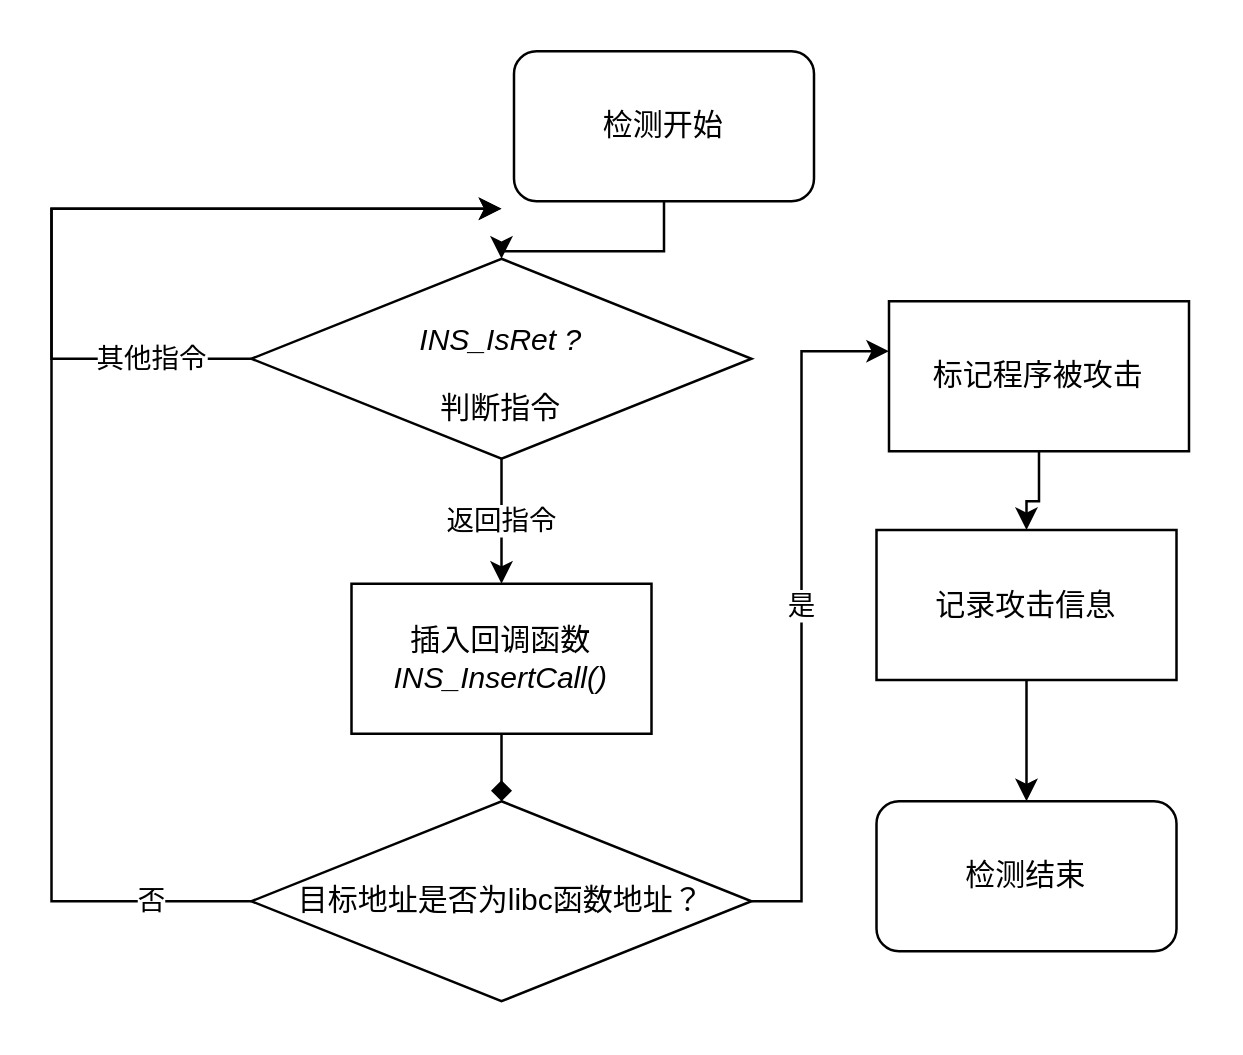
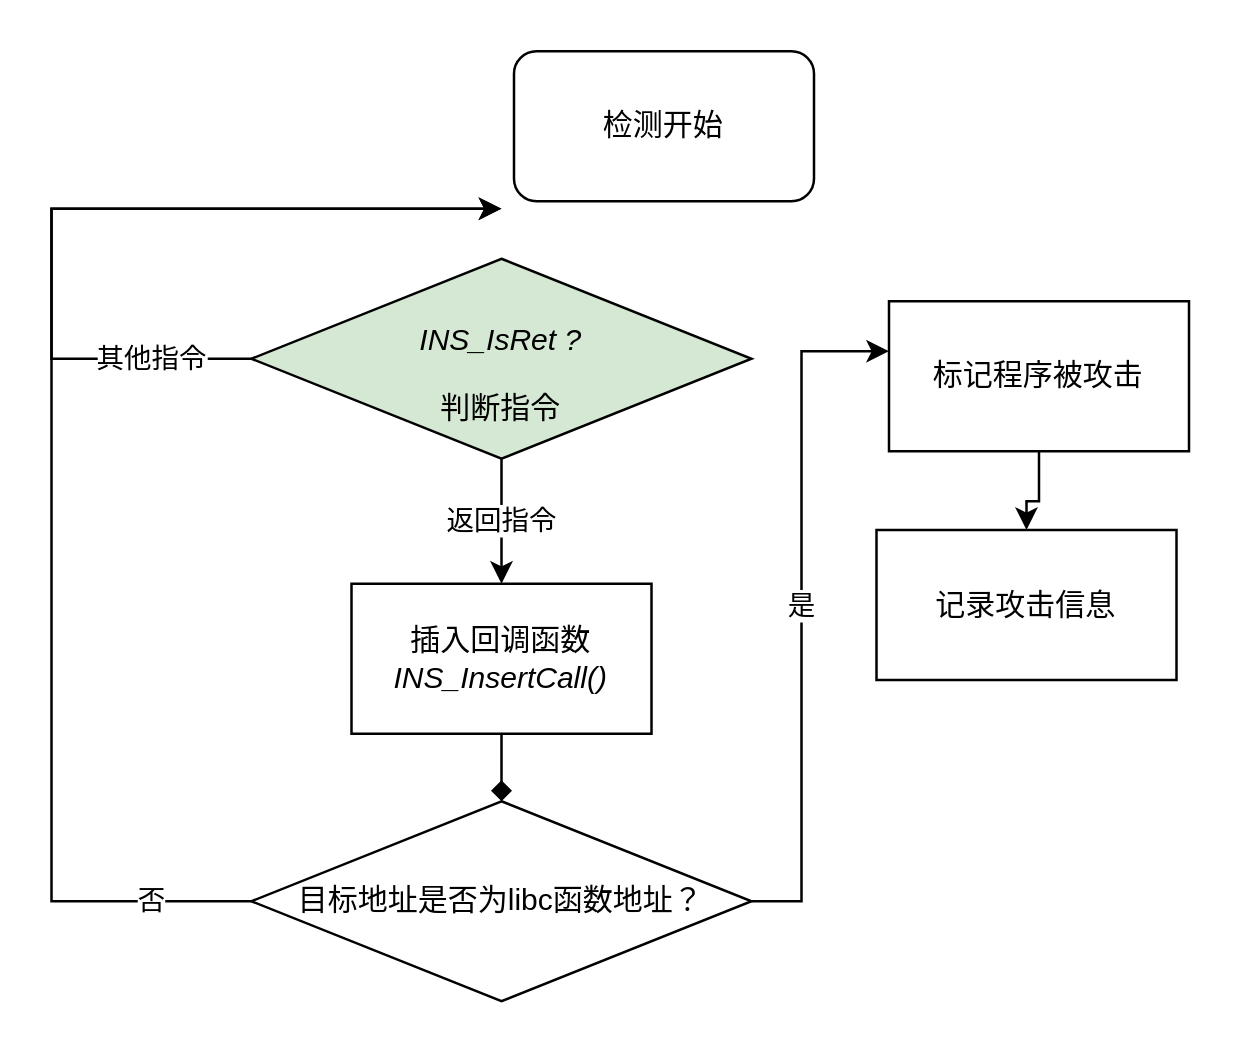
  <mxCell id="0" />
  <mxCell id="1" parent="0" />
  <mxCell id="2" value="其他指令" style="edgeStyle=orthogonalEdgeStyle;rounded=0;orthogonalLoop=1;jettySize=auto;html=1;" edge="1" parent="1" source="4"><mxGeometry x="-0.749" relative="1" as="geometry"><mxPoint x="200" y="83" as="targetPoint" /><Array as="points"><mxPoint x="20" y="143" /><mxPoint x="20" y="83" /></Array><mxPoint as="offset" /></mxGeometry></mxCell>
  <mxCell id="3" value="返回指令" style="edgeStyle=orthogonalEdgeStyle;rounded=0;orthogonalLoop=1;jettySize=auto;html=1;" edge="1" parent="1" source="4" target="8"><mxGeometry relative="1" as="geometry" /></mxCell>
- <mxCell id="4" value="&lt;p&gt;&lt;i&gt;&lt;span&gt;INS_IsRet ?&lt;br&gt;&lt;/span&gt;&lt;/i&gt;&lt;/p&gt;&lt;div&gt;判断指令&lt;br&gt;&lt;/div&gt;" style="rhombus;whiteSpace=wrap;html=1;" vertex="1" parent="1"><mxGeometry x="100" y="103" width="200" height="80" as="geometry" /></mxCell>
- <mxCell id="5" value="" style="edgeStyle=orthogonalEdgeStyle;rounded=0;orthogonalLoop=1;jettySize=auto;html=1;" edge="1" parent="1" source="6" target="4"><mxGeometry relative="1" as="geometry" /></mxCell>
+ <mxCell id="4" value="&lt;p&gt;&lt;i&gt;&lt;span&gt;INS_IsRet ?&lt;br&gt;&lt;/span&gt;&lt;/i&gt;&lt;/p&gt;&lt;div&gt;判断指令&lt;br&gt;&lt;/div&gt;" style="rhombus;whiteSpace=wrap;html=1;fillColor=#d5e8d4;" vertex="1" parent="1"><mxGeometry x="100" y="103" width="200" height="80" as="geometry" /></mxCell>
  <mxCell id="6" value="检测开始" style="rounded=1;whiteSpace=wrap;html=1;" vertex="1" parent="1"><mxGeometry x="205" y="20" width="120" height="60" as="geometry" /></mxCell>
  <mxCell id="7" value="" style="edgeStyle=orthogonalEdgeStyle;rounded=0;orthogonalLoop=1;jettySize=auto;html=1;endArrow=diamond;" edge="1" parent="1" source="8" target="11"><mxGeometry relative="1" as="geometry" /></mxCell>
  <mxCell id="8" value="&lt;p&gt;&lt;span&gt;插入回调函数&lt;/span&gt;&lt;i&gt;&lt;span&gt;INS_InsertCall()&lt;/span&gt;&lt;/i&gt;&lt;/p&gt;" style="rounded=0;whiteSpace=wrap;html=1;" vertex="1" parent="1"><mxGeometry x="140" y="233" width="120" height="60" as="geometry" /></mxCell>
  <mxCell id="9" value="是" style="edgeStyle=orthogonalEdgeStyle;rounded=0;orthogonalLoop=1;jettySize=auto;html=1;exitX=1;exitY=0.5;exitDx=0;exitDy=0;" edge="1" parent="1" source="11" target="13"><mxGeometry relative="1" as="geometry"><mxPoint x="300" y="380" as="sourcePoint" /><Array as="points"><mxPoint x="320" y="360" /><mxPoint x="320" y="140" /></Array></mxGeometry></mxCell>
  <mxCell id="10" value="否" style="edgeStyle=orthogonalEdgeStyle;rounded=0;orthogonalLoop=1;jettySize=auto;html=1;exitX=0;exitY=0.5;exitDx=0;exitDy=0;" edge="1" parent="1" source="11"><mxGeometry x="-0.852" relative="1" as="geometry"><mxPoint x="100.357" y="369.857" as="sourcePoint" /><mxPoint x="200" y="83" as="targetPoint" /><Array as="points"><mxPoint x="20" y="360" /><mxPoint x="20" y="83" /></Array><mxPoint as="offset" /></mxGeometry></mxCell>
  <mxCell id="11" value="目标地址是否为libc函数地址？" style="rhombus;whiteSpace=wrap;html=1;" vertex="1" parent="1"><mxGeometry x="100" y="320" width="200" height="80" as="geometry" /></mxCell>
- <mxCell id="12" value="" style="edgeStyle=orthogonalEdgeStyle;rounded=0;orthogonalLoop=1;jettySize=auto;html=1;" edge="1" parent="1" source="15" target="14"><mxGeometry relative="1" as="geometry" /></mxCell>
  <mxCell id="13" value="标记程序被攻击" style="rounded=0;whiteSpace=wrap;html=1;" vertex="1" parent="1"><mxGeometry x="355" y="120" width="120" height="60" as="geometry" /></mxCell>
- <mxCell id="14" value="检测结束" style="rounded=1;whiteSpace=wrap;html=1;" vertex="1" parent="1"><mxGeometry x="350" y="320" width="120" height="60" as="geometry" /></mxCell>
  <mxCell id="15" value="记录攻击信息" style="rounded=0;whiteSpace=wrap;html=1;" vertex="1" parent="1"><mxGeometry x="350" y="211.5" width="120" height="60" as="geometry" /></mxCell>
  <mxCell id="16" value="" style="edgeStyle=orthogonalEdgeStyle;rounded=0;orthogonalLoop=1;jettySize=auto;html=1;" edge="1" parent="1" source="13" target="15"><mxGeometry relative="1" as="geometry"><mxPoint x="410" y="150" as="sourcePoint" /><mxPoint x="410" y="270" as="targetPoint" /></mxGeometry></mxCell>
